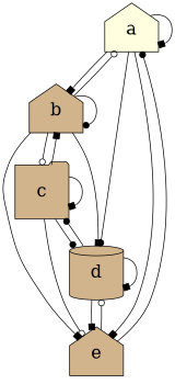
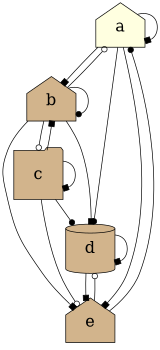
  digraph {
    node [fillcolor=tan fixedsize=true fontsize=24 shape=house style=filled]
    edge [arrowhead=box]
    a [fillcolor=lightyellow height=1.0 width=1.0]
    b [height=1.0 width=1.0]
    e [height=1.0 width=1.0]
    d [height=1.0 shape=cylinder width=1.0]
    c [height=1.0 shape=folder width=1.0]
    a -> a
    a -> b
    a -> e
    a -> d [arrowhead=dot]
    b -> a [arrowhead=odot]
    b -> b [arrowhead=dot]
    b -> e
    b -> d
    b -> c [arrowhead=odot]
    e -> a [arrowhead=dot]
    e -> d [arrowhead=odot]
    d -> e
    d -> d
-   d -> c [arrowhead=dot]
    c -> b
    c -> e [arrowhead=odot]
    c -> d [arrowhead=dot]
    c -> c
  }
